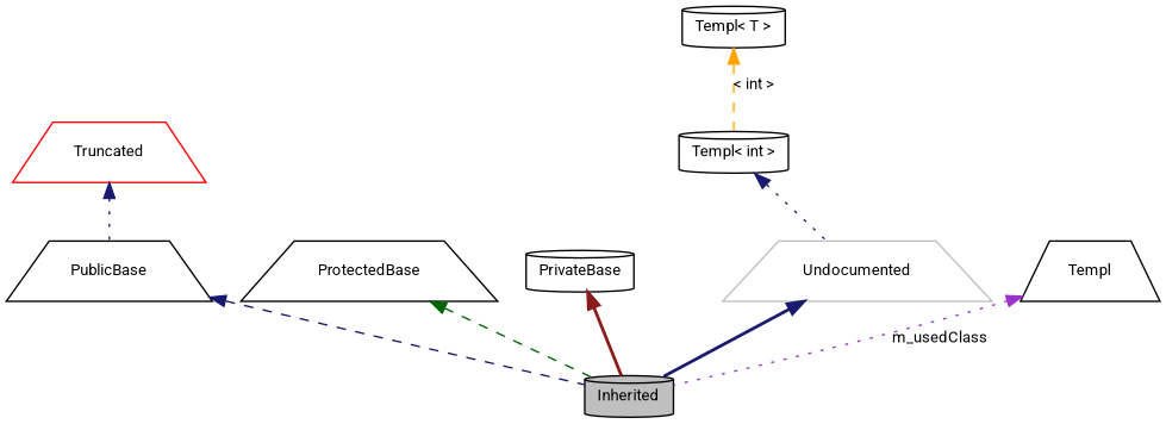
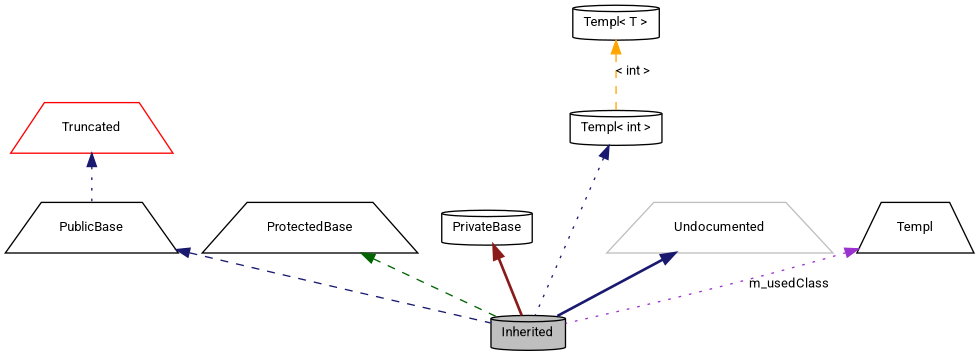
  digraph {
    fontname=Roboto
    node [fontname=Roboto fontsize=10 shape=trapezium color=black]
    edge [color=midnightblue dir=back fontname=Roboto fontsize=10 labelfontname=TimesNewRoman labelfontsize=10 style=dashed]
    n1 [fillcolor=grey75 fontcolor=black height=0.2 label=Inherited shape=cylinder style=filled width=0.4 color=""]
    n2 [height=0.2 label=PublicBase width=0.4]
    n3 [color=red height=0.2 label=Truncated width=0.4]
    n4 [height=0.2 label=ProtectedBase width=0.4]
    n5 [height=0.2 label=PrivateBase shape=cylinder width=0.4]
    n6 [color=grey75 height=0.2 label=Undocumented width=0.4]
    n7 [height=0.2 label="Templ< int >" shape=cylinder width=0.4]
    n8 [height=0.2 label="Templ< T >" shape=cylinder width=0.4]
    n9 [height=0.2 label=Templ width=0.4]
    n2 -> n1
    n3 -> n2 [style=dotted]
    n4 -> n1 [color=darkgreen]
    n5 -> n1 [color=firebrick4 style=bold]
    n6 -> n1 [style=bold]
-   n7 -> n6 [style=dotted]
+   n7 -> n1 [style=dotted]
    n8 -> n7 [color=orange label="< int >"]
    n9 -> n1 [color=darkorchid3 label=m_usedClass style=dotted]
  }
